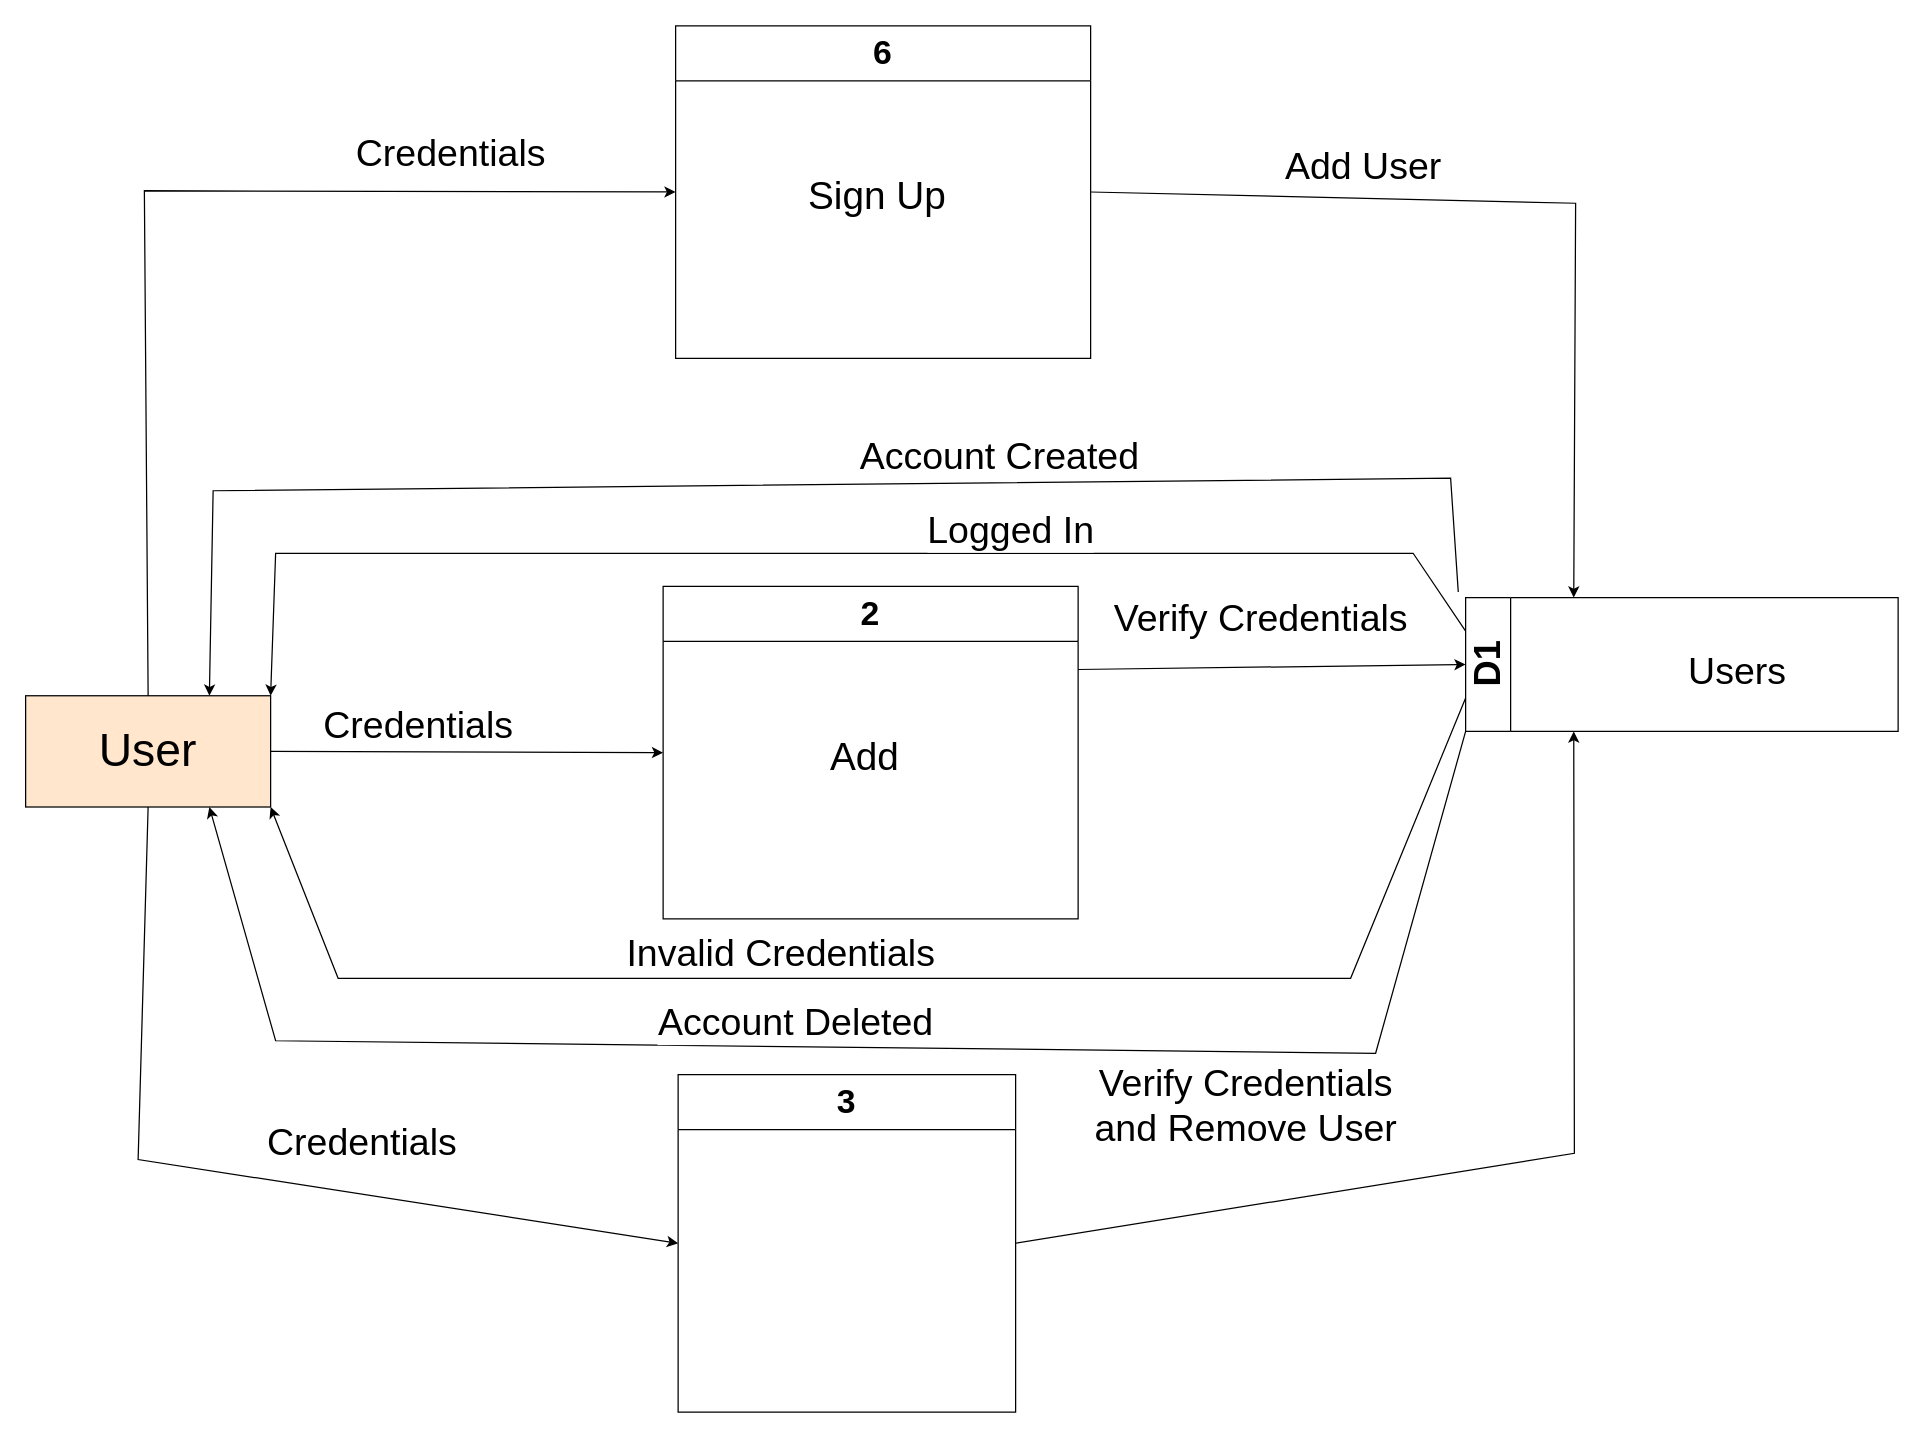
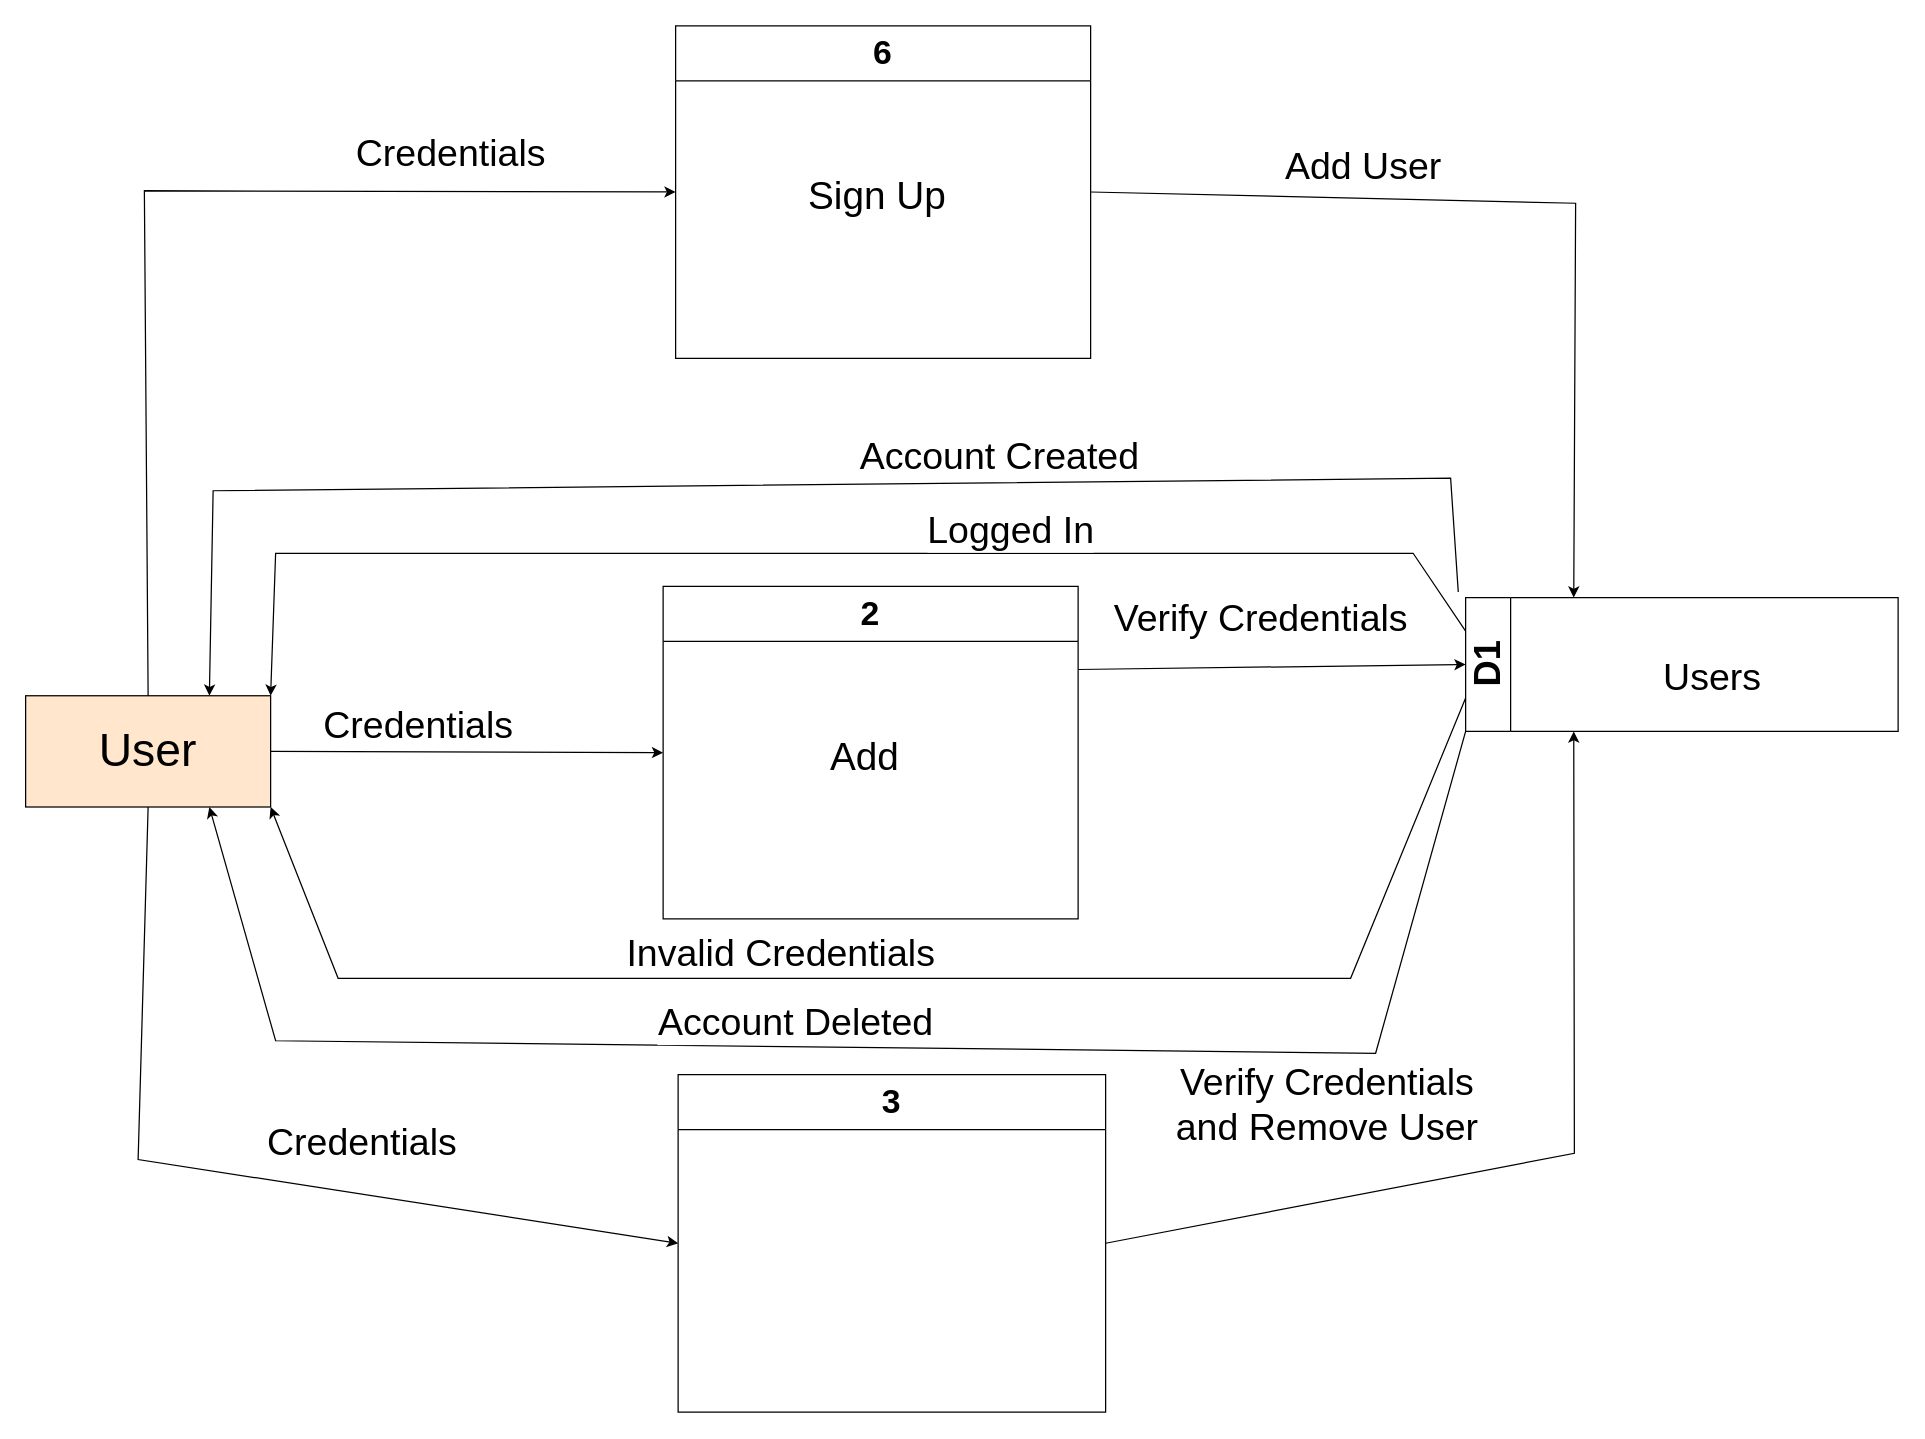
  <mxCell id="0" />
  <mxCell id="1" parent="0" />
  <mxCell id="2" value="&lt;font style=&quot;font-size: 29px;&quot;&gt;D1&lt;/font&gt;" style="swimlane;horizontal=0;whiteSpace=wrap;html=1;startSize=36;" vertex="1" parent="1"><mxGeometry x="1172" y="477.5" width="346" height="107" as="geometry" /></mxCell>
- <mxCell id="3" value="&lt;font style=&quot;font-size: 30px;&quot;&gt;&amp;nbsp;Users&lt;/font&gt;" style="text;html=1;align=center;verticalAlign=middle;resizable=0;points=[];autosize=1;strokeColor=none;fillColor=none;fontSize=16;" vertex="1" parent="2"><mxGeometry x="158" y="33" width="110" height="50" as="geometry" /></mxCell>
- <mxCell id="4" value="&lt;font style=&quot;font-size: 27px;&quot;&gt;3&lt;/font&gt;" style="swimlane;whiteSpace=wrap;html=1;startSize=44;" vertex="1" parent="1"><mxGeometry x="542" y="859" width="270" height="270" as="geometry" /></mxCell>
+ <mxCell id="3" value="&lt;font style=&quot;font-size: 30px;&quot;&gt;&amp;nbsp;Users&lt;/font&gt;" style="text;html=1;align=center;verticalAlign=middle;resizable=0;points=[];autosize=1;strokeColor=none;fillColor=none;fontSize=16;" vertex="1" parent="2"><mxGeometry x="138" y="38" width="110" height="50" as="geometry" /></mxCell>
+ <mxCell id="4" value="&lt;font style=&quot;font-size: 27px;&quot;&gt;3&lt;/font&gt;" style="swimlane;whiteSpace=wrap;html=1;startSize=44;" vertex="1" parent="1"><mxGeometry x="542" y="859" width="342" height="270" as="geometry" /></mxCell>
  <mxCell id="5" value="&lt;font style=&quot;font-size: 27px;&quot;&gt;6&lt;/font&gt;" style="swimlane;whiteSpace=wrap;html=1;startSize=44;" vertex="1" parent="1"><mxGeometry y="20" width="332" height="266" as="geometry" x="540" /></mxCell>
  <mxCell id="6" value="&lt;font style=&quot;font-size: 31px;&quot;&gt;Sign Up&lt;br&gt;&lt;/font&gt;" style="text;html=1;align=center;verticalAlign=middle;resizable=0;points=[];autosize=1;strokeColor=none;fillColor=none;fontSize=16;" vertex="1" parent="5"><mxGeometry x="96" y="111" width="130" height="50" as="geometry" /></mxCell>
  <mxCell id="7" value="&lt;font style=&quot;font-size: 27px;&quot;&gt;2&lt;/font&gt;" style="swimlane;whiteSpace=wrap;html=1;startSize=44;" vertex="1" parent="1"><mxGeometry x="530" y="468.5" width="332" height="266" as="geometry" /></mxCell>
  <mxCell id="8" value="&lt;font style=&quot;font-size: 31px;&quot;&gt;Add&lt;br&gt;&lt;/font&gt;" style="text;html=1;align=center;verticalAlign=middle;resizable=0;points=[];autosize=1;strokeColor=none;fillColor=none;fontSize=16;" vertex="1" parent="7"><mxGeometry x="111" y="111" width="100" height="50" as="geometry" /></mxCell>
  <mxCell id="9" value="&lt;font style=&quot;font-size: 37px;&quot;&gt;User&lt;/font&gt;" style="rounded=0;whiteSpace=wrap;html=1;fillColor=#ffe6cc;" vertex="1" parent="1"><mxGeometry x="20" y="556" width="196" height="89" as="geometry" /></mxCell>
  <mxCell id="10" value="" style="endArrow=classic;html=1;rounded=0;exitX=1;exitY=0.5;exitDx=0;exitDy=0;entryX=0;entryY=0.5;entryDx=0;entryDy=0;" edge="1" parent="1" source="9" target="7"><mxGeometry width="50" height="50" relative="1" as="geometry"><mxPoint x="140" y="382" as="sourcePoint" /><mxPoint x="190" y="332" as="targetPoint" /></mxGeometry></mxCell>
  <mxCell id="11" value="&lt;font style=&quot;font-size: 30px;&quot;&gt;Credentials&lt;/font&gt;" style="edgeLabel;html=1;align=center;verticalAlign=middle;resizable=0;points=[];" vertex="1" connectable="0" parent="10"><mxGeometry x="-0.254" y="1" relative="1" as="geometry"><mxPoint y="-21" as="offset" /></mxGeometry></mxCell>
  <mxCell id="12" value="" style="endArrow=classic;html=1;rounded=0;exitX=1;exitY=0.5;exitDx=0;exitDy=0;entryX=0.25;entryY=0;entryDx=0;entryDy=0;" edge="1" parent="1" source="5" target="2"><mxGeometry width="50" height="50" relative="1" as="geometry"><mxPoint x="870" y="162" as="sourcePoint" /><mxPoint x="1260" as="targetPoint" y="462" /><Array as="points"><mxPoint x="1260" y="162" /></Array></mxGeometry></mxCell>
  <mxCell id="13" value="&lt;font style=&quot;font-size: 30px;&quot;&gt;Add User&lt;/font&gt;" style="edgeLabel;html=1;align=center;verticalAlign=middle;resizable=0;points=[];" vertex="1" connectable="0" parent="12"><mxGeometry x="-0.229" y="-1" relative="1" as="geometry"><mxPoint x="-53" y="-29" as="offset" /></mxGeometry></mxCell>
  <mxCell id="14" value="" style="endArrow=classic;html=1;rounded=0;entryX=0.25;entryY=1;entryDx=0;entryDy=0;exitX=1;exitY=0.5;exitDx=0;exitDy=0;" edge="1" parent="1" source="4" target="2"><mxGeometry width="50" height="50" relative="1" as="geometry"><mxPoint x="910" y="682" as="sourcePoint" /><mxPoint x="1300" y="982" as="targetPoint" /><Array as="points"><mxPoint x="1259" y="922" /></Array></mxGeometry></mxCell>
  <mxCell id="15" value="&lt;div&gt;&lt;font style=&quot;font-size: 30px;&quot;&gt;Verify Credentials&lt;/font&gt;&lt;/div&gt;&lt;div&gt;&lt;font style=&quot;font-size: 30px;&quot;&gt;and Remove User&lt;br&gt;&lt;/font&gt;&lt;/div&gt;" style="edgeLabel;html=1;align=center;verticalAlign=middle;resizable=0;points=[];" vertex="1" connectable="0" parent="14"><mxGeometry x="-0.801" y="-5" relative="1" as="geometry"><mxPoint x="105" y="-103" as="offset" /></mxGeometry></mxCell>
  <mxCell id="16" value="" style="endArrow=classic;html=1;rounded=0;entryX=0;entryY=0.5;entryDx=0;entryDy=0;exitX=1;exitY=0.25;exitDx=0;exitDy=0;" edge="1" parent="1" source="7" target="2"><mxGeometry width="50" height="50" relative="1" as="geometry"><mxPoint x="872" y="522" as="sourcePoint" /><mxPoint x="1171.924" y="521.955" as="targetPoint" /></mxGeometry></mxCell>
  <mxCell id="17" value="&lt;font style=&quot;font-size: 30px;&quot;&gt;Verify Credentials&lt;/font&gt;" style="edgeLabel;html=1;align=center;verticalAlign=middle;resizable=0;points=[];" vertex="1" connectable="0" parent="16"><mxGeometry x="-0.414" y="-2" relative="1" as="geometry"><mxPoint x="54" y="-42" as="offset" /></mxGeometry></mxCell>
  <mxCell id="18" value="&lt;font style=&quot;font-size: 30px;&quot;&gt;&lt;br&gt;&lt;/font&gt;" style="text;html=1;align=center;verticalAlign=middle;resizable=0;points=[];autosize=1;strokeColor=none;fillColor=none;fontSize=16;" vertex="1" parent="1"><mxGeometry x="1030" y="122" width="20" height="50" as="geometry" /></mxCell>
  <mxCell id="19" value="" style="endArrow=classic;html=1;rounded=0;exitX=-0.017;exitY=-0.042;exitDx=0;exitDy=0;exitPerimeter=0;entryX=0.75;entryY=0;entryDx=0;entryDy=0;" edge="1" parent="1" source="2" target="9"><mxGeometry width="50" height="50" relative="1" as="geometry"><mxPoint x="1210" y="362" as="sourcePoint" /><mxPoint x="170" y="382" as="targetPoint" /><Array as="points"><mxPoint x="1160" y="382" /><mxPoint x="170" y="392" /></Array></mxGeometry></mxCell>
  <mxCell id="20" value="&lt;font style=&quot;font-size: 30px;&quot;&gt;Account Created&lt;br&gt;&lt;/font&gt;" style="edgeLabel;html=1;align=center;verticalAlign=middle;resizable=0;points=[];" vertex="1" connectable="0" parent="19"><mxGeometry x="-0.272" y="-2" relative="1" as="geometry"><mxPoint y="-20" as="offset" /></mxGeometry></mxCell>
  <mxCell id="21" value="" style="group;movable=1;resizable=1;rotatable=1;deletable=1;editable=1;locked=0;connectable=1;" vertex="1" connectable="0" parent="1"><mxGeometry x="115" y="102" width="321" height="50" as="geometry" /></mxCell>
  <mxCell id="22" value="" style="endArrow=classic;html=1;rounded=0;entryX=0;entryY=0.5;entryDx=0;entryDy=0;exitX=0.5;exitY=0;exitDx=0;exitDy=0;" edge="1" parent="21" source="9" target="5"><mxGeometry width="50" height="50" relative="1" as="geometry"><mxPoint x="-53" y="296" as="sourcePoint" /><mxPoint x="-3" y="246" as="targetPoint" /><Array as="points"><mxPoint y="50" /></Array></mxGeometry></mxCell>
  <mxCell id="23" value="&lt;font style=&quot;font-size: 30px;&quot;&gt;Credentials&lt;/font&gt;" style="edgeLabel;html=1;align=center;verticalAlign=middle;resizable=0;points=[];" vertex="1" connectable="0" parent="22"><mxGeometry x="0.796" y="-1" relative="1" as="geometry"><mxPoint x="-95" y="-32" as="offset" /></mxGeometry></mxCell>
  <mxCell id="24" value="" style="endArrow=classic;html=1;rounded=0;exitX=0.5;exitY=1;exitDx=0;exitDy=0;entryX=0;entryY=0.5;entryDx=0;entryDy=0;" edge="1" parent="1" source="9" target="4"><mxGeometry width="50" height="50" relative="1" as="geometry"><mxPoint x="520" y="742" as="sourcePoint" /><mxPoint x="570" y="692" as="targetPoint" /><Array as="points"><mxPoint x="110" y="927" /></Array></mxGeometry></mxCell>
  <mxCell id="25" value="&lt;font style=&quot;font-size: 30px;&quot;&gt;Credentials&lt;br&gt;&lt;/font&gt;" style="edgeLabel;html=1;align=center;verticalAlign=middle;resizable=0;points=[];" vertex="1" connectable="0" parent="24"><mxGeometry x="0.116" y="1" relative="1" as="geometry"><mxPoint x="61" y="-32" as="offset" /></mxGeometry></mxCell>
  <mxCell id="26" value="" style="endArrow=classic;html=1;rounded=0;exitX=0;exitY=0.25;exitDx=0;exitDy=0;entryX=1;entryY=0;entryDx=0;entryDy=0;" edge="1" parent="1" source="2" target="9"><mxGeometry width="50" height="50" relative="1" as="geometry"><mxPoint x="930" y="602" as="sourcePoint" /><mxPoint x="229.5" y="452" as="targetPoint" /><Array as="points"><mxPoint x="1130" y="442" /><mxPoint x="220" y="442" /></Array></mxGeometry></mxCell>
  <mxCell id="27" value="&lt;font style=&quot;font-size: 30px;&quot;&gt;Logged In&lt;br&gt;&lt;/font&gt;" style="edgeLabel;html=1;align=center;verticalAlign=middle;resizable=0;points=[];" vertex="1" connectable="0" parent="26"><mxGeometry x="-0.276" y="-1" relative="1" as="geometry"><mxPoint y="-19" as="offset" /></mxGeometry></mxCell>
  <mxCell id="28" value="&lt;font style=&quot;font-size: 30px;&quot;&gt;Invalid Credentials&lt;br&gt;&lt;/font&gt;" style="endArrow=classic;html=1;rounded=0;exitX=0;exitY=0.75;exitDx=0;exitDy=0;entryX=1;entryY=1;entryDx=0;entryDy=0;" edge="1" parent="1" source="2" target="9"><mxGeometry x="0.164" y="-20" width="50" height="50" relative="1" as="geometry"><mxPoint x="1120" y="562" as="sourcePoint" /><mxPoint x="214" y="620" as="targetPoint" /><Array as="points"><mxPoint x="1080" y="782" /><mxPoint x="270" y="782" /></Array><mxPoint as="offset" /></mxGeometry></mxCell>
  <mxCell id="29" value="" style="endArrow=classic;html=1;rounded=0;entryX=0.75;entryY=1;entryDx=0;entryDy=0;exitX=0;exitY=1;exitDx=0;exitDy=0;" edge="1" parent="1" source="2" target="9"><mxGeometry width="50" height="50" relative="1" as="geometry"><mxPoint x="1202" y="842" as="sourcePoint" /><mxPoint x="200" y="692" as="targetPoint" /><Array as="points"><mxPoint x="1100" y="842" /><mxPoint x="220" y="832" /></Array></mxGeometry></mxCell>
  <mxCell id="30" value="&lt;font style=&quot;font-size: 30px;&quot;&gt;Account Deleted&lt;br&gt;&lt;/font&gt;" style="edgeLabel;html=1;align=center;verticalAlign=middle;resizable=0;points=[];" vertex="1" connectable="0" parent="29"><mxGeometry x="0.104" relative="1" as="geometry"><mxPoint x="9" y="-20" as="offset" /></mxGeometry></mxCell>
